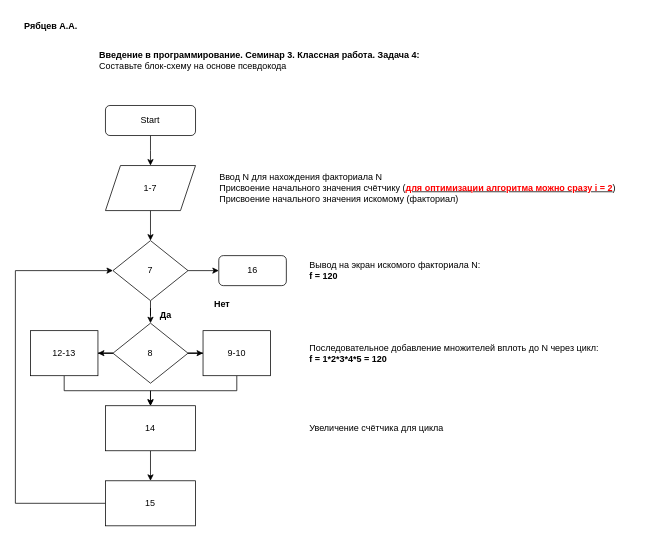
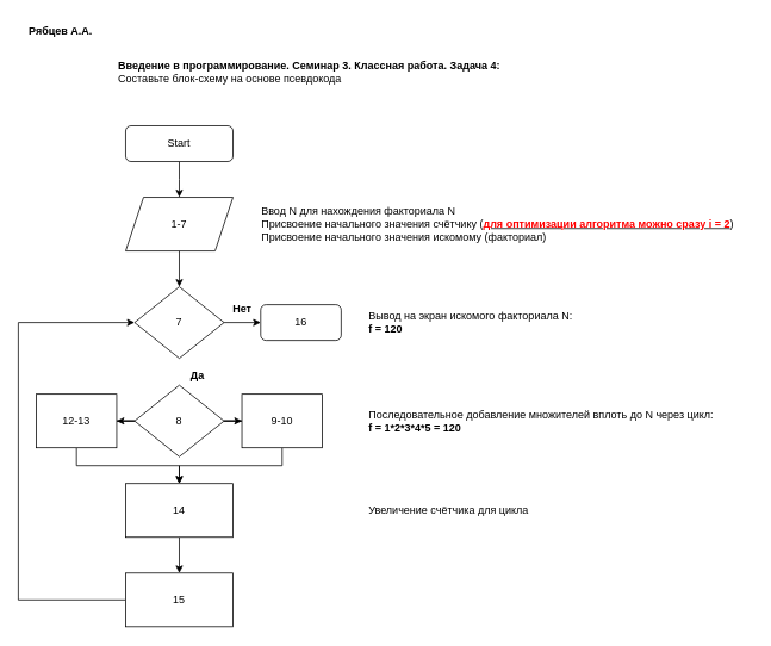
  <mxCell id="0" />
  <mxCell id="1" parent="0" />
  <mxCell id="2" value="" style="edgeStyle=orthogonalEdgeStyle;rounded=0;orthogonalLoop=1;jettySize=auto;html=1;" edge="1" parent="1" source="3"><mxGeometry relative="1" as="geometry"><mxPoint x="200" y="220" as="targetPoint" /></mxGeometry></mxCell>
  <mxCell id="3" value="Start" style="rounded=1;whiteSpace=wrap;html=1;fontSize=12;glass=0;strokeWidth=1;shadow=0;" vertex="1" parent="1"><mxGeometry x="140" y="140" width="120" height="40" as="geometry" /></mxCell>
  <mxCell id="4" value="16" style="rounded=1;whiteSpace=wrap;html=1;fontSize=12;glass=0;strokeWidth=1;shadow=0;" vertex="1" parent="1"><mxGeometry x="291" y="340" width="90" height="40" as="geometry" /></mxCell>
  <mxCell id="5" value="" style="edgeStyle=orthogonalEdgeStyle;rounded=0;orthogonalLoop=1;jettySize=auto;html=1;" edge="1" parent="1" source="6" target="13"><mxGeometry relative="1" as="geometry" /></mxCell>
  <mxCell id="6" value="&lt;div style=&quot;text-align: justify;&quot;&gt;1-7&lt;/div&gt;" style="shape=parallelogram;perimeter=parallelogramPerimeter;whiteSpace=wrap;html=1;fixedSize=1;" vertex="1" parent="1"><mxGeometry x="140" y="220" width="120" height="60" as="geometry" /></mxCell>
  <mxCell id="7" value="Вывод на экран искомого факториала N:&amp;nbsp;&lt;br&gt;&lt;b&gt;f = 120&lt;/b&gt;" style="text;html=1;align=left;verticalAlign=middle;resizable=0;points=[];autosize=1;strokeColor=none;fillColor=none;" vertex="1" parent="1"><mxGeometry x="410" y="340" width="250" height="40" as="geometry" /></mxCell>
  <mxCell id="8" value="&lt;div style=&quot;&quot;&gt;&lt;span style=&quot;background-color: initial;&quot;&gt;Последовательное добавление множителей вплоть до N через цикл:&amp;nbsp;&lt;/span&gt;&lt;/div&gt;&lt;div style=&quot;&quot;&gt;&lt;span style=&quot;background-color: initial;&quot;&gt;&lt;b&gt;f = 1*2*3*4*5 = 120&lt;/b&gt;&lt;/span&gt;&lt;/div&gt;" style="text;html=1;align=left;verticalAlign=middle;resizable=0;points=[];autosize=1;strokeColor=none;fillColor=none;" vertex="1" parent="1"><mxGeometry x="410" y="450" width="410" height="40" as="geometry" /></mxCell>
  <mxCell id="9" value="Ввод N для нахождения факториала N&lt;br&gt;Присвоение начального значения счётчику (&lt;b&gt;&lt;u&gt;&lt;font color=&quot;#ff0000&quot;&gt;для оптимизации алгоритма можно сразу i = 2&lt;/font&gt;&lt;/u&gt;&lt;/b&gt;)&lt;br&gt;Присвоение начального значения искомому (факториал)" style="text;html=1;align=left;verticalAlign=middle;resizable=0;points=[];autosize=1;strokeColor=none;fillColor=none;" vertex="1" parent="1"><mxGeometry x="290" y="220" width="550" height="60" as="geometry" /></mxCell>
  <mxCell id="10" value="&lt;b&gt;Введение в программирование. Семинар 3. Классная работа. Задача 4:&lt;br&gt;&lt;/b&gt;&lt;div&gt;Составьте блок-схему на основе псевдокода&lt;br&gt;&lt;/div&gt;" style="text;html=1;align=left;verticalAlign=middle;resizable=0;points=[];autosize=1;strokeColor=none;fillColor=none;" vertex="1" parent="1"><mxGeometry x="130" y="60" width="450" height="40" as="geometry" /></mxCell>
- <mxCell id="11" value="" style="edgeStyle=orthogonalEdgeStyle;rounded=0;orthogonalLoop=1;jettySize=auto;html=1;entryX=0.5;entryY=0;entryDx=0;entryDy=0;" edge="1" parent="1" source="13" target="24"><mxGeometry relative="1" as="geometry"><mxPoint x="200" y="440" as="targetPoint" /></mxGeometry></mxCell>
  <mxCell id="12" value="" style="edgeStyle=orthogonalEdgeStyle;rounded=0;orthogonalLoop=1;jettySize=auto;html=1;" edge="1" parent="1" source="13" target="4"><mxGeometry relative="1" as="geometry" /></mxCell>
  <mxCell id="13" value="7" style="rhombus;whiteSpace=wrap;html=1;" vertex="1" parent="1"><mxGeometry x="150" y="320" width="100" height="80" as="geometry" /></mxCell>
  <mxCell id="14" value="&lt;b&gt;Да&lt;/b&gt;" style="text;html=1;align=center;verticalAlign=middle;resizable=0;points=[];autosize=1;strokeColor=none;fillColor=none;" vertex="1" parent="1"><mxGeometry x="200" y="405" width="40" height="30" as="geometry" /></mxCell>
- <mxCell id="15" value="&lt;b&gt;Нет&lt;/b&gt;" style="text;html=1;align=center;verticalAlign=middle;resizable=0;points=[];autosize=1;strokeColor=none;fillColor=none;" vertex="1" parent="1"><mxGeometry x="275" y="390" width="40" height="30" as="geometry" /></mxCell>
+ <mxCell id="15" value="&lt;b&gt;Нет&lt;/b&gt;" style="text;html=1;align=center;verticalAlign=middle;resizable=0;points=[];autosize=1;strokeColor=none;fillColor=none;" vertex="1" parent="1"><mxGeometry x="250" y="330" width="40" height="30" as="geometry" /></mxCell>
  <mxCell id="16" value="" style="edgeStyle=orthogonalEdgeStyle;rounded=0;orthogonalLoop=1;jettySize=auto;html=1;" edge="1" parent="1" source="17" target="21"><mxGeometry relative="1" as="geometry" /></mxCell>
  <mxCell id="17" value="14" style="rounded=0;whiteSpace=wrap;html=1;" vertex="1" parent="1"><mxGeometry x="140" y="540" width="120" height="60" as="geometry" /></mxCell>
  <mxCell id="18" value="&lt;div style=&quot;&quot;&gt;Увеличение счётчика для цикла&lt;br&gt;&lt;/div&gt;" style="text;html=1;align=left;verticalAlign=middle;resizable=0;points=[];autosize=1;strokeColor=none;fillColor=none;" vertex="1" parent="1"><mxGeometry x="410" y="555" width="200" height="30" as="geometry" /></mxCell>
  <mxCell id="19" value="&lt;b&gt;Рябцев А.А.&lt;/b&gt;" style="text;html=1;align=left;verticalAlign=middle;resizable=0;points=[];autosize=1;strokeColor=none;fillColor=none;" vertex="1" parent="1"><mxGeometry x="30" y="20" width="90" height="30" as="geometry" /></mxCell>
  <mxCell id="20" style="edgeStyle=orthogonalEdgeStyle;rounded=0;orthogonalLoop=1;jettySize=auto;html=1;entryX=0;entryY=0.5;entryDx=0;entryDy=0;" edge="1" parent="1" source="21" target="13"><mxGeometry relative="1" as="geometry"><Array as="points"><mxPoint x="20" y="670" /><mxPoint x="20" y="360" /></Array></mxGeometry></mxCell>
  <mxCell id="21" value="15" style="rounded=0;whiteSpace=wrap;html=1;" vertex="1" parent="1"><mxGeometry x="140" y="640" width="120" height="60" as="geometry" /></mxCell>
  <mxCell id="22" value="" style="edgeStyle=orthogonalEdgeStyle;rounded=0;orthogonalLoop=1;jettySize=auto;html=1;" edge="1" parent="1" source="24" target="28"><mxGeometry relative="1" as="geometry" /></mxCell>
  <mxCell id="23" value="" style="edgeStyle=orthogonalEdgeStyle;rounded=0;orthogonalLoop=1;jettySize=auto;html=1;" edge="1" parent="1" source="24" target="26"><mxGeometry relative="1" as="geometry" /></mxCell>
  <mxCell id="24" value="8" style="rhombus;whiteSpace=wrap;html=1;" vertex="1" parent="1"><mxGeometry x="150" y="430" width="100" height="80" as="geometry" /></mxCell>
  <mxCell id="25" style="edgeStyle=orthogonalEdgeStyle;rounded=0;orthogonalLoop=1;jettySize=auto;html=1;entryX=0.5;entryY=0;entryDx=0;entryDy=0;" edge="1" parent="1" source="26" target="17"><mxGeometry relative="1" as="geometry"><Array as="points"><mxPoint x="85" y="520" /><mxPoint x="200" y="520" /></Array></mxGeometry></mxCell>
  <mxCell id="26" value="12-13" style="rounded=0;whiteSpace=wrap;html=1;" vertex="1" parent="1"><mxGeometry x="40" y="440" width="90" height="60" as="geometry" /></mxCell>
  <mxCell id="27" style="edgeStyle=orthogonalEdgeStyle;rounded=0;orthogonalLoop=1;jettySize=auto;html=1;" edge="1" parent="1" source="28"><mxGeometry relative="1" as="geometry"><mxPoint x="200" y="540" as="targetPoint" /><Array as="points"><mxPoint x="315" y="520" /><mxPoint x="200" y="520" /><mxPoint x="200" y="540" /></Array></mxGeometry></mxCell>
  <mxCell id="28" value="9-10" style="rounded=0;whiteSpace=wrap;html=1;" vertex="1" parent="1"><mxGeometry x="270" y="440" width="90" height="60" as="geometry" /></mxCell>
